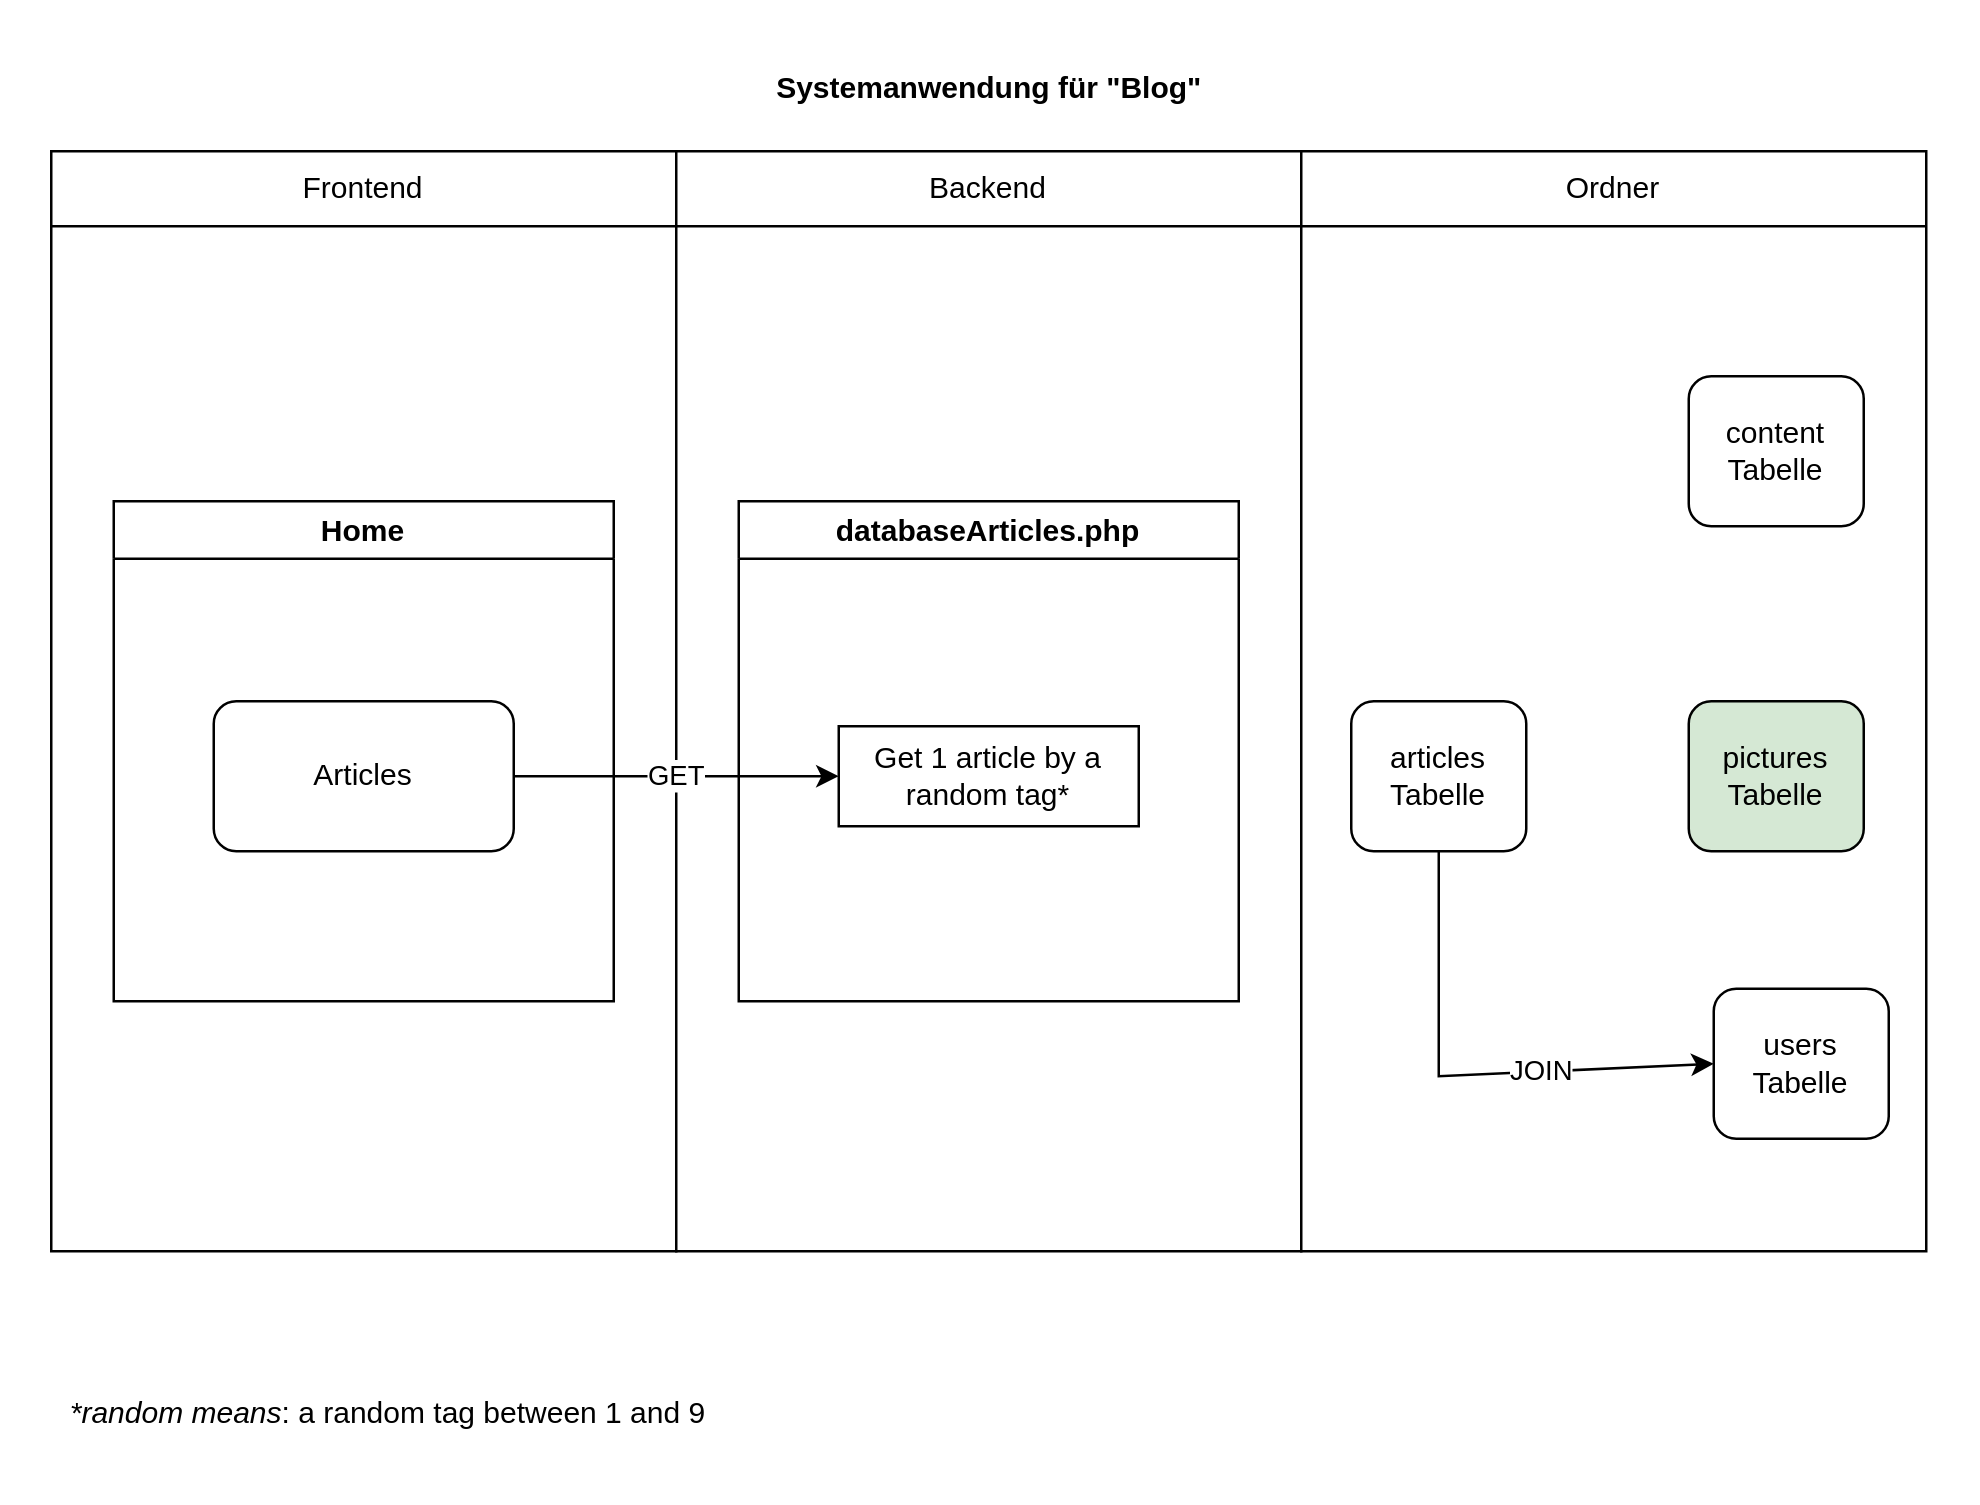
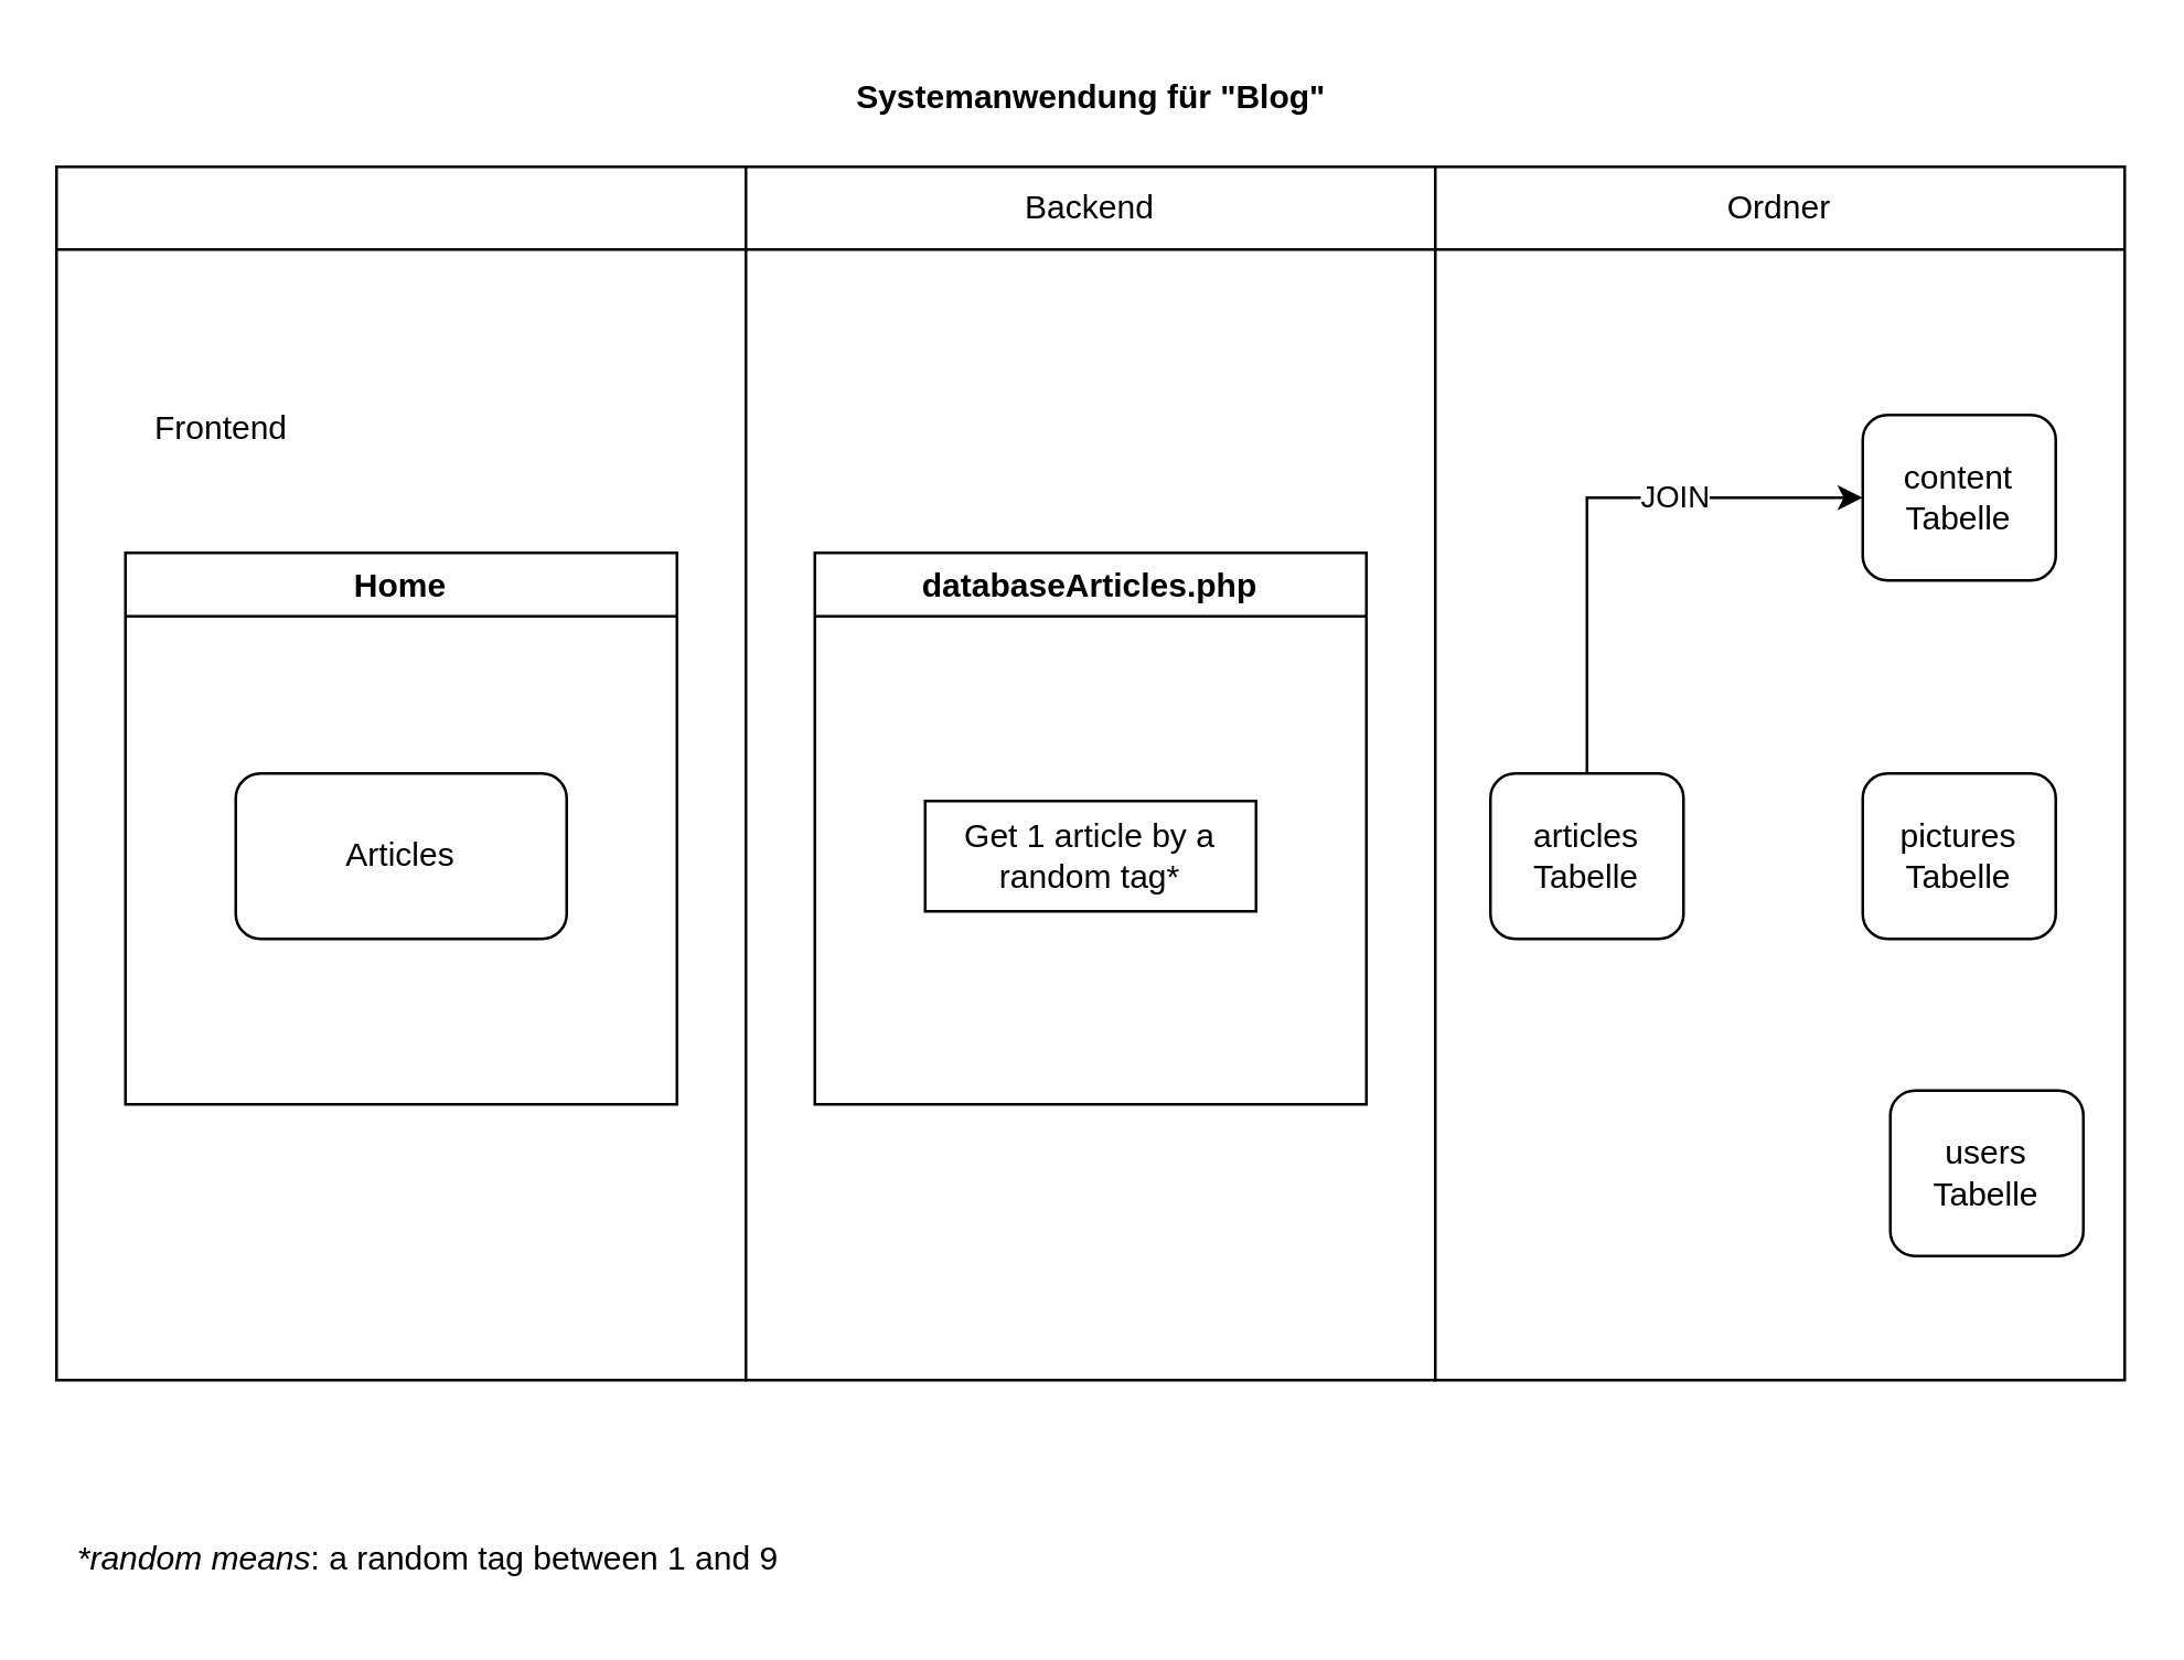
  <mxCell id="0" />
  <mxCell id="1" parent="0" />
  <mxCell id="2" value="Systemanwendung für &quot;Blog&quot;" style="text;html=1;strokeColor=none;fillColor=none;align=center;verticalAlign=middle;whiteSpace=wrap;rounded=0;fontStyle=1" parent="1" vertex="1"><mxGeometry x="301.5" y="20" width="187" height="30" as="geometry" /></mxCell>
  <mxCell id="3" value="" style="rounded=0;whiteSpace=wrap;html=1;labelPosition=center;verticalLabelPosition=top;align=center;verticalAlign=bottom;spacingTop=0;" parent="1" vertex="1"><mxGeometry x="20" y="60" width="250" height="440" as="geometry" /></mxCell>
  <mxCell id="4" value="" style="rounded=0;whiteSpace=wrap;html=1;" parent="1" vertex="1"><mxGeometry x="270" y="60" width="250" height="440" as="geometry" /></mxCell>
- <mxCell id="5" value="Frontend" style="text;html=1;strokeColor=none;fillColor=none;align=center;verticalAlign=middle;whiteSpace=wrap;rounded=0;" parent="1" vertex="1"><mxGeometry x="115" y="60" width="60" height="30" as="geometry" /></mxCell>
+ <mxCell id="5" value="Frontend" style="text;html=1;strokeColor=none;fillColor=none;align=center;verticalAlign=middle;whiteSpace=wrap;rounded=0;" parent="1" vertex="1"><mxGeometry x="50" y="140" width="60" height="30" as="geometry" /></mxCell>
  <mxCell id="6" value="Backend" style="text;html=1;strokeColor=none;fillColor=none;align=center;verticalAlign=middle;whiteSpace=wrap;rounded=0;" parent="1" vertex="1"><mxGeometry x="365" y="60" width="60" height="30" as="geometry" /></mxCell>
  <mxCell id="7" value="Home" style="swimlane;" parent="1" vertex="1"><mxGeometry x="45" y="200" width="200" height="200" as="geometry" /></mxCell>
  <mxCell id="8" value="Articles" style="rounded=1;whiteSpace=wrap;html=1;" parent="7" vertex="1"><mxGeometry x="40" y="80" width="120" height="60" as="geometry" /></mxCell>
  <mxCell id="9" value="databaseArticles.php" style="swimlane;" parent="1" vertex="1"><mxGeometry x="295" y="200" width="200" height="200" as="geometry" /></mxCell>
  <mxCell id="10" value="Get 1 article by a random tag*" style="rounded=0;whiteSpace=wrap;html=1;" parent="9" vertex="1"><mxGeometry x="40" y="90" width="120" height="40" as="geometry" /></mxCell>
  <mxCell id="11" value="&lt;i&gt;*random means&lt;/i&gt;: a random tag between 1 and 9" style="text;html=1;strokeColor=none;fillColor=none;align=center;verticalAlign=middle;whiteSpace=wrap;rounded=0;" parent="1" vertex="1"><mxGeometry x="20" y="550" width="270" height="30" as="geometry" /></mxCell>
- <mxCell id="12" value="GET" style="endArrow=classic;html=1;rounded=0;exitX=1;exitY=0.5;exitDx=0;exitDy=0;entryX=0;entryY=0.5;entryDx=0;entryDy=0;" parent="1" source="8" target="10" edge="1"><mxGeometry width="50" height="50" relative="1" as="geometry"><mxPoint x="320" y="290" as="sourcePoint" /><mxPoint x="370" y="240" as="targetPoint" /></mxGeometry></mxCell>
  <mxCell id="13" value="" style="rounded=0;whiteSpace=wrap;html=1;" vertex="1" parent="1"><mxGeometry x="520" y="60" width="250" height="440" as="geometry" /></mxCell>
  <mxCell id="14" value="Ordner" style="text;html=1;strokeColor=none;fillColor=none;align=center;verticalAlign=middle;whiteSpace=wrap;rounded=0;" vertex="1" parent="1"><mxGeometry x="615" y="60" width="60" height="30" as="geometry" /></mxCell>
  <mxCell id="15" value="articles Tabelle" style="rounded=1;whiteSpace=wrap;html=1;" vertex="1" parent="1"><mxGeometry x="540" y="280" width="70" height="60" as="geometry" /></mxCell>
  <mxCell id="16" value="content Tabelle" style="rounded=1;whiteSpace=wrap;html=1;" vertex="1" parent="1"><mxGeometry x="675" y="150" width="70" height="60" as="geometry" /></mxCell>
- <mxCell id="17" value="pictures Tabelle" style="rounded=1;whiteSpace=wrap;html=1;fillColor=#d5e8d4;" vertex="1" parent="1"><mxGeometry x="675" y="280" width="70" height="60" as="geometry" /></mxCell>
+ <mxCell id="17" value="pictures Tabelle" style="rounded=1;whiteSpace=wrap;html=1;" vertex="1" parent="1"><mxGeometry x="675" y="280" width="70" height="60" as="geometry" /></mxCell>
  <mxCell id="18" value="users Tabelle" style="rounded=1;whiteSpace=wrap;html=1;" vertex="1" parent="1"><mxGeometry x="685" y="395" width="70" height="60" as="geometry" /></mxCell>
- <mxCell id="19" value="" style="endArrow=classic;html=1;rounded=0;exitX=0.5;exitY=1;exitDx=0;exitDy=0;entryX=0;entryY=0.5;entryDx=0;entryDy=0;" edge="1" parent="1" source="15" target="18"><mxGeometry width="50" height="50" relative="1" as="geometry"><mxPoint x="340" y="300" as="sourcePoint" /><mxPoint x="390" y="250" as="targetPoint" /><Array as="points"><mxPoint x="575" y="430" /></Array></mxGeometry></mxCell>
- <mxCell id="20" value="JOIN" style="edgeLabel;html=1;align=center;verticalAlign=middle;resizable=0;points=[];" vertex="1" connectable="0" parent="19"><mxGeometry x="0.296" y="1" relative="1" as="geometry"><mxPoint x="1" as="offset" /></mxGeometry></mxCell>
+ <mxCell id="21" value="" style="endArrow=classic;html=1;rounded=0;exitX=0.5;exitY=0;exitDx=0;exitDy=0;entryX=0;entryY=0.5;entryDx=0;entryDy=0;" edge="1" parent="1" source="15" target="16"><mxGeometry width="50" height="50" relative="1" as="geometry"><mxPoint x="585" y="350" as="sourcePoint" /><mxPoint x="685" y="440" as="targetPoint" /><Array as="points"><mxPoint x="575" y="180" /></Array></mxGeometry></mxCell>
+ <mxCell id="22" value="JOIN" style="edgeLabel;html=1;align=center;verticalAlign=middle;resizable=0;points=[];" vertex="1" connectable="0" parent="21"><mxGeometry x="0.296" y="1" relative="1" as="geometry"><mxPoint x="1" as="offset" /></mxGeometry></mxCell>
  <mxCell id="23" value="" style="endArrow=none;html=1;rounded=0;" parent="1" edge="1"><mxGeometry width="50" height="50" relative="1" as="geometry"><mxPoint x="20" y="90" as="sourcePoint" /><mxPoint x="770" y="90" as="targetPoint" /></mxGeometry></mxCell>
